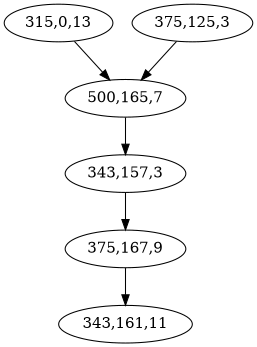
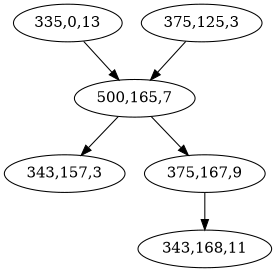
  digraph {
-   "335,0,13" [label="315,0,13"]
+   "335,0,13"
    "500,165,7"
    "375,125,3"
    n4 [label="343,157,3"]
    "375,167,9"
-   "343,168,11" [label="343,161,11"]
+   "343,168,11"
    "335,0,13" -> "500,165,7"
    "500,165,7" -> n4
    "375,125,3" -> "500,165,7"
-   n4 -> "375,167,9"
+   "500,165,7" -> "375,167,9"
    "375,167,9" -> "343,168,11"
  }
